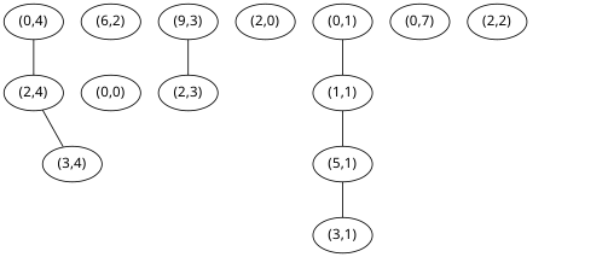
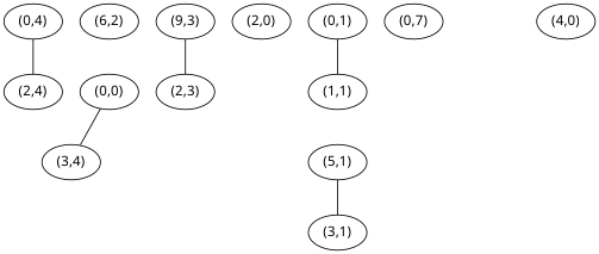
  graph {
    fontname="Noto Sans"
    node [fontname="Noto Sans"]
    edge [fontname="Noto Sans"]
    n1 [label="(0,4)"]
    n2 [label="(2,4)"]
    n3 [label="(3,4)"]
    n4 [label="(0,0)"]
    n5 [label="(6,2)"]
    n6 [label="(9,3)"]
    n7 [label="(2,3)"]
    n8 [label="(2,0)"]
    n9 [label="(0,1)"]
    n10 [label="(1,1)"]
    n11 [label="(5,1)"]
    n12 [label="(3,1)"]
    n13 [label="(0,7)"]
-   n14 [label="(2,2)"]
+   n15 [label="(4,0)"]
    n1 -- n2
-   n2 -- n3
+   n4 -- n3
    n6 -- n7
    n9 -- n10
-   n10 -- n11
    n11 -- n12
  }
